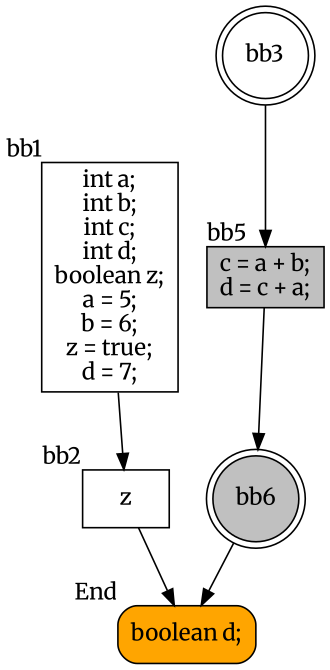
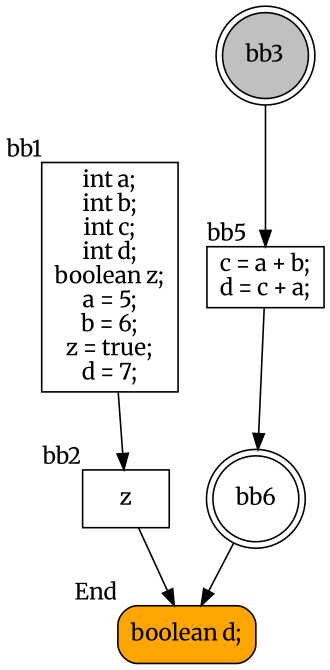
  digraph {
    fontname=Merriweather
    rankdir=TB
    node [fillcolor=white fontname=Merriweather shape=box style=filled]
    edge [fontname=Merriweather]
    n1 [label="int a;\nint b;\nint c;\nint d;\nboolean z;\na = 5;\nb = 6;\nz = true;\nd = 7;\n" xlabel=bb1]
    n2 [label="z\n" xlabel=bb2]
    n3 [fillcolor=orange label="boolean d;\n" style="rounded,filled" xlabel=End]
-   bb3 [shape=doublecircle]
-   n5 [fillcolor=gray label="c = a + b;\nd = c + a;\n" xlabel=bb5]
-   bb6 [fillcolor=gray shape=doublecircle]
+   bb3 [fillcolor=gray shape=doublecircle]
+   n5 [label="c = a + b;\nd = c + a;\n" xlabel=bb5]
+   bb6 [shape=doublecircle]
    n1 -> n2
    n2 -> n3
    bb3 -> n5
    n5 -> bb6
    bb6 -> n3
  }
